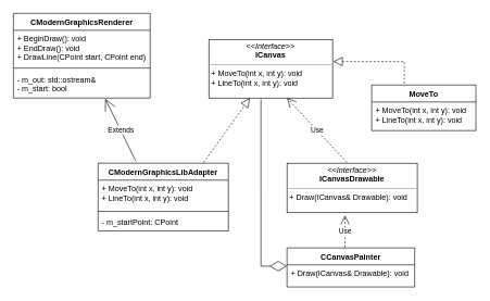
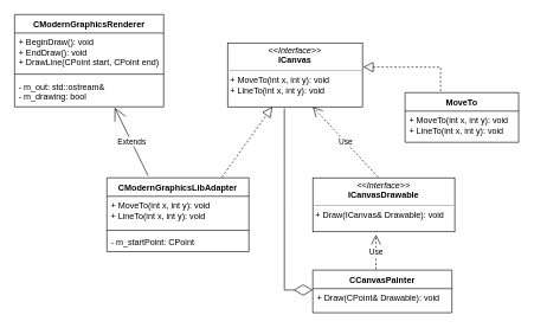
  <mxCell id="0" />
  <mxCell id="1" parent="0" />
  <mxCell id="2" value="CModernGraphicsLibAdapter" style="swimlane;fontStyle=1;align=center;verticalAlign=top;childLayout=stackLayout;horizontal=1;startSize=26;horizontalStack=0;resizeParent=1;resizeParentMax=0;resizeLast=0;collapsible=1;marginBottom=0;" vertex="1" parent="1"><mxGeometry x="150" y="250" width="200" height="104" as="geometry" /></mxCell>
  <mxCell id="3" value="+ MoveTo(int x, int y): void&#10;+ LineTo(int x, int y): void" style="text;strokeColor=none;fillColor=none;align=left;verticalAlign=top;spacingLeft=4;spacingRight=4;overflow=hidden;rotatable=0;points=[[0,0.5],[1,0.5]];portConstraint=eastwest;" vertex="1" parent="2"><mxGeometry y="26" width="200" height="44" as="geometry" /></mxCell>
  <mxCell id="4" value="" style="line;strokeWidth=1;fillColor=none;align=left;verticalAlign=middle;spacingTop=-1;spacingLeft=3;spacingRight=3;rotatable=0;labelPosition=right;points=[];portConstraint=eastwest;" vertex="1" parent="2"><mxGeometry y="70" width="200" height="8" as="geometry" /></mxCell>
  <mxCell id="5" value="- m_startPoint: CPoint" style="text;strokeColor=none;fillColor=none;align=left;verticalAlign=top;spacingLeft=4;spacingRight=4;overflow=hidden;rotatable=0;points=[[0,0.5],[1,0.5]];portConstraint=eastwest;" vertex="1" parent="2"><mxGeometry y="78" width="200" height="26" as="geometry" /></mxCell>
  <mxCell id="6" value="&lt;p style=&quot;margin: 0px ; margin-top: 4px ; text-align: center&quot;&gt;&lt;i&gt;&amp;lt;&amp;lt;Interface&amp;gt;&amp;gt;&lt;/i&gt;&lt;br&gt;&lt;b&gt;ICanvas&lt;/b&gt;&lt;/p&gt;&lt;hr size=&quot;1&quot;&gt;&lt;p style=&quot;margin: 0px ; margin-left: 4px&quot;&gt;+ MoveTo(int x, int y): void&lt;br&gt;+ LineTo(int x, int y): void&lt;/p&gt;" style="verticalAlign=top;align=left;overflow=fill;fontSize=12;fontFamily=Helvetica;html=1;" vertex="1" parent="1"><mxGeometry x="320" y="60" width="190" height="90" as="geometry" /></mxCell>
  <mxCell id="7" value="" style="endArrow=block;dashed=1;endFill=0;endSize=12;html=1;rounded=0;entryX=0.332;entryY=1;entryDx=0;entryDy=0;entryPerimeter=0;exitX=0.81;exitY=-0.01;exitDx=0;exitDy=0;exitPerimeter=0;" edge="1" parent="1" source="2" target="6"><mxGeometry width="160" relative="1" as="geometry"><mxPoint x="100" y="140" as="sourcePoint" /><mxPoint x="260" y="140" as="targetPoint" /><Array as="points" /></mxGeometry></mxCell>
  <mxCell id="8" value="CModernGraphicsRenderer" style="swimlane;fontStyle=1;align=center;verticalAlign=top;childLayout=stackLayout;horizontal=1;startSize=26;horizontalStack=0;resizeParent=1;resizeParentMax=0;resizeLast=0;collapsible=1;marginBottom=0;" vertex="1" parent="1"><mxGeometry x="20" y="20" width="210" height="130" as="geometry"><mxRectangle x="50" y="30" width="190" height="26" as="alternateBounds" /></mxGeometry></mxCell>
  <mxCell id="9" value="+ BeginDraw(): void&#10;+ EndDraw(): void&#10;+ DrawLine(CPoint start, CPoint end)" style="text;strokeColor=none;fillColor=none;align=left;verticalAlign=top;spacingLeft=4;spacingRight=4;overflow=hidden;rotatable=0;points=[[0,0.5],[1,0.5]];portConstraint=eastwest;" vertex="1" parent="8"><mxGeometry y="26" width="210" height="54" as="geometry" /></mxCell>
  <mxCell id="10" value="" style="line;strokeWidth=1;fillColor=none;align=left;verticalAlign=middle;spacingTop=-1;spacingLeft=3;spacingRight=3;rotatable=0;labelPosition=right;points=[];portConstraint=eastwest;" vertex="1" parent="8"><mxGeometry y="80" width="210" height="8" as="geometry" /></mxCell>
- <mxCell id="11" value="- m_out: std::ostream&amp;&#10;- m_start: bool" style="text;strokeColor=none;fillColor=none;align=left;verticalAlign=top;spacingLeft=4;spacingRight=4;overflow=hidden;rotatable=0;points=[[0,0.5],[1,0.5]];portConstraint=eastwest;" vertex="1" parent="8"><mxGeometry y="88" width="210" height="42" as="geometry" /></mxCell>
+ <mxCell id="11" value="- m_out: std::ostream&amp;&#10;- m_drawing: bool" style="text;strokeColor=none;fillColor=none;align=left;verticalAlign=top;spacingLeft=4;spacingRight=4;overflow=hidden;rotatable=0;points=[[0,0.5],[1,0.5]];portConstraint=eastwest;" vertex="1" parent="8"><mxGeometry y="88" width="210" height="42" as="geometry" /></mxCell>
  <mxCell id="12" value="Extends" style="endArrow=open;endSize=16;endFill=0;html=1;rounded=0;exitX=0.29;exitY=-0.029;exitDx=0;exitDy=0;exitPerimeter=0;entryX=0.671;entryY=1.024;entryDx=0;entryDy=0;entryPerimeter=0;" edge="1" parent="1" source="2" target="11"><mxGeometry width="160" relative="1" as="geometry"><mxPoint x="30" y="200" as="sourcePoint" /><mxPoint x="190" y="200" as="targetPoint" /></mxGeometry></mxCell>
  <mxCell id="13" value="MoveTo" style="swimlane;fontStyle=1;align=center;verticalAlign=top;childLayout=stackLayout;horizontal=1;startSize=26;horizontalStack=0;resizeParent=1;resizeParentMax=0;resizeLast=0;collapsible=1;marginBottom=0;" vertex="1" parent="1"><mxGeometry x="570" y="130" width="160" height="70" as="geometry"><mxRectangle x="600" y="140" width="80" height="26" as="alternateBounds" /></mxGeometry></mxCell>
  <mxCell id="14" value="+ MoveTo(int x, int y): void&#10;+ LineTo(int x, int y): void" style="text;strokeColor=none;fillColor=none;align=left;verticalAlign=top;spacingLeft=4;spacingRight=4;overflow=hidden;rotatable=0;points=[[0,0.5],[1,0.5]];portConstraint=eastwest;" vertex="1" parent="13"><mxGeometry y="26" width="160" height="44" as="geometry" /></mxCell>
  <mxCell id="15" value="" style="endArrow=block;dashed=1;endFill=0;endSize=12;html=1;rounded=0;exitX=0.313;exitY=-0.029;exitDx=0;exitDy=0;exitPerimeter=0;entryX=1.005;entryY=0.378;entryDx=0;entryDy=0;entryPerimeter=0;" edge="1" parent="1" source="13" target="6"><mxGeometry width="160" relative="1" as="geometry"><mxPoint x="402" y="258.96" as="sourcePoint" /><mxPoint x="620" y="150" as="targetPoint" /><Array as="points"><mxPoint x="620" y="94" /></Array></mxGeometry></mxCell>
  <mxCell id="16" value="&lt;p style=&quot;margin: 0px ; margin-top: 4px ; text-align: center&quot;&gt;&lt;i&gt;&amp;lt;&amp;lt;Interface&amp;gt;&amp;gt;&lt;/i&gt;&lt;br&gt;&lt;b&gt;ICanvasDrawable&lt;/b&gt;&lt;/p&gt;&lt;hr size=&quot;1&quot;&gt;&lt;p style=&quot;margin: 0px ; margin-left: 4px&quot;&gt;+ Draw(ICanvas&amp;amp; Drawable): void&lt;br&gt;&lt;/p&gt;" style="verticalAlign=top;align=left;overflow=fill;fontSize=12;fontFamily=Helvetica;html=1;" vertex="1" parent="1"><mxGeometry x="440" y="250" width="200" height="76" as="geometry" /></mxCell>
  <mxCell id="17" value="Use" style="endArrow=open;endSize=12;dashed=1;html=1;rounded=0;exitX=0.46;exitY=-0.013;exitDx=0;exitDy=0;exitPerimeter=0;" edge="1" parent="1" source="16"><mxGeometry width="160" relative="1" as="geometry"><mxPoint x="540" y="350" as="sourcePoint" /><mxPoint x="440" y="150" as="targetPoint" /></mxGeometry></mxCell>
  <mxCell id="18" value="CCanvasPainter" style="swimlane;fontStyle=1;align=center;verticalAlign=top;childLayout=stackLayout;horizontal=1;startSize=26;horizontalStack=0;resizeParent=1;resizeParentMax=0;resizeLast=0;collapsible=1;marginBottom=0;" vertex="1" parent="1"><mxGeometry x="440" y="380" width="196" height="60" as="geometry" /></mxCell>
- <mxCell id="19" value="+ Draw(ICanvas&amp; Drawable): void" style="text;strokeColor=none;fillColor=none;align=left;verticalAlign=top;spacingLeft=4;spacingRight=4;overflow=hidden;rotatable=0;points=[[0,0.5],[1,0.5]];portConstraint=eastwest;" vertex="1" parent="18"><mxGeometry y="26" width="196" height="34" as="geometry" /></mxCell>
+ <mxCell id="19" value="+ Draw(CPoint&amp; Drawable): void" style="text;strokeColor=none;fillColor=none;align=left;verticalAlign=top;spacingLeft=4;spacingRight=4;overflow=hidden;rotatable=0;points=[[0,0.5],[1,0.5]];portConstraint=eastwest;" vertex="1" parent="18"><mxGeometry y="26" width="196" height="34" as="geometry" /></mxCell>
  <mxCell id="20" value="Use" style="endArrow=open;endSize=12;dashed=1;html=1;rounded=0;exitX=0.454;exitY=-0.017;exitDx=0;exitDy=0;exitPerimeter=0;entryX=0.445;entryY=1.053;entryDx=0;entryDy=0;entryPerimeter=0;" edge="1" parent="1" source="18" target="16"><mxGeometry width="160" relative="1" as="geometry"><mxPoint x="530" y="370" as="sourcePoint" /><mxPoint x="529" y="330" as="targetPoint" /></mxGeometry></mxCell>
  <mxCell id="21" value="" style="endArrow=diamondThin;endFill=0;endSize=24;html=1;rounded=0;exitX=0.421;exitY=1.022;exitDx=0;exitDy=0;exitPerimeter=0;" edge="1" parent="1" source="6"><mxGeometry width="160" relative="1" as="geometry"><mxPoint x="224" y="400" as="sourcePoint" /><mxPoint x="440" y="408" as="targetPoint" /><Array as="points"><mxPoint x="400" y="408" /></Array></mxGeometry></mxCell>
